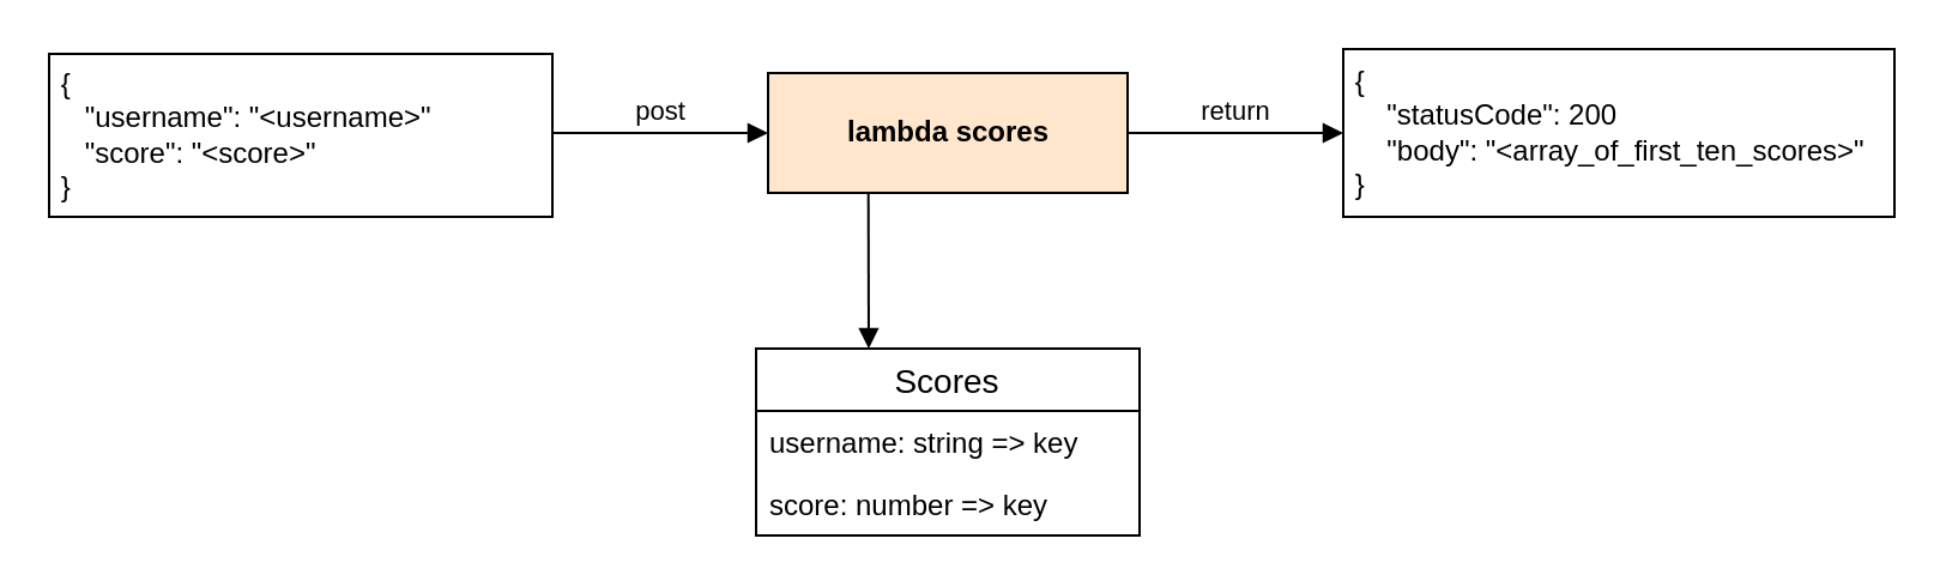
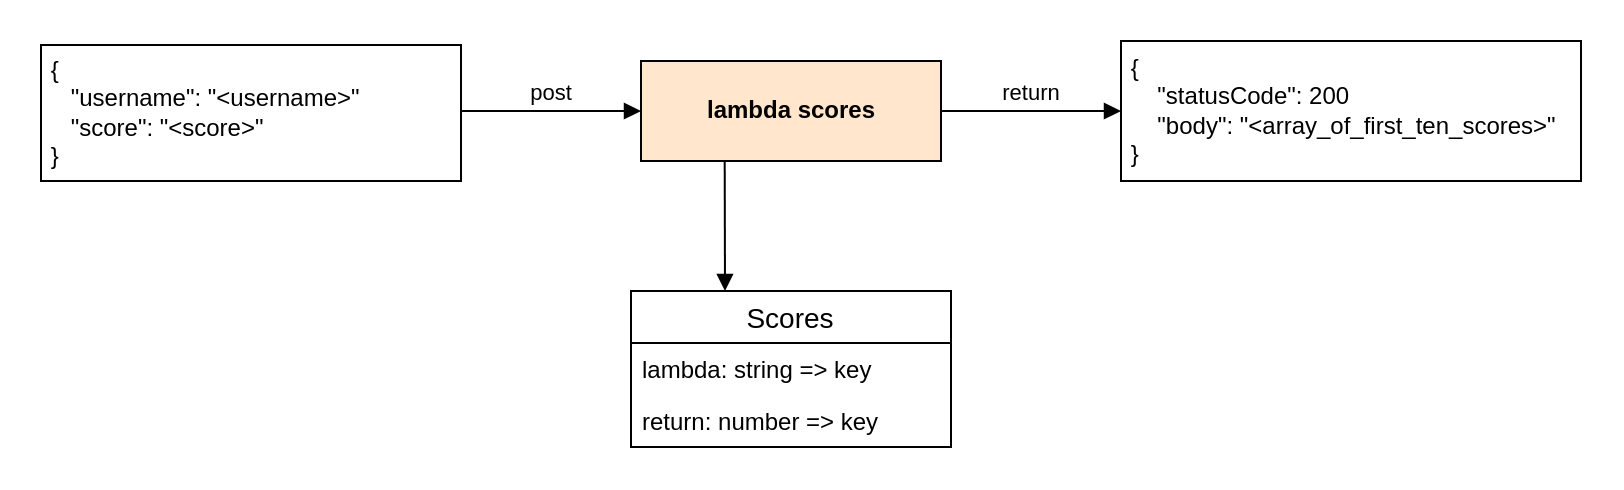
  <mxCell id="0" />
  <mxCell id="1" parent="0" />
  <mxCell id="2" value="&lt;b&gt;lambda scores&lt;/b&gt;" style="html=1;fillColor=#ffe6cc;" vertex="1" parent="1"><mxGeometry x="320" y="30" width="150" height="50" as="geometry" /></mxCell>
  <mxCell id="3" value="&lt;span&gt;&amp;nbsp;{&lt;/span&gt;&lt;br style=&quot;padding: 0px ; margin: 0px&quot;&gt;&lt;span&gt;&amp;nbsp; &amp;nbsp; &quot;username&quot;: &quot;&amp;lt;username&amp;gt;&quot;&lt;br&gt;&lt;/span&gt;&amp;nbsp; &amp;nbsp; &quot;score&quot;: &quot;&amp;lt;score&amp;gt;&quot;&lt;br style=&quot;padding: 0px ; margin: 0px&quot;&gt;&lt;span&gt;&amp;nbsp;}&lt;/span&gt;" style="html=1;align=left;" vertex="1" parent="1"><mxGeometry x="20" y="22" width="210" height="68" as="geometry" /></mxCell>
  <mxCell id="4" value="post" style="html=1;verticalAlign=bottom;endArrow=block;entryX=0;entryY=0.5;entryDx=0;entryDy=0;" edge="1" parent="1" target="2"><mxGeometry width="80" relative="1" as="geometry"><mxPoint x="230" y="55" as="sourcePoint" /><mxPoint x="310" y="55" as="targetPoint" /></mxGeometry></mxCell>
  <mxCell id="5" value="&amp;nbsp;{&lt;br&gt;&amp;nbsp; &amp;nbsp; &amp;nbsp;&quot;statusCode&quot;: 200&lt;br&gt;&amp;nbsp; &amp;nbsp; &amp;nbsp;&quot;body&quot;: &quot;&amp;lt;array_of_first_ten_scores&amp;gt;&quot;&lt;br&gt;&amp;nbsp;}" style="html=1;align=left;" vertex="1" parent="1"><mxGeometry x="560" y="20" width="230" height="70" as="geometry" /></mxCell>
  <mxCell id="6" value="return" style="html=1;verticalAlign=bottom;endArrow=block;exitX=1;exitY=0.5;exitDx=0;exitDy=0;entryX=0;entryY=0.5;entryDx=0;entryDy=0;" edge="1" parent="1" source="2" target="5"><mxGeometry width="80" relative="1" as="geometry"><mxPoint x="540" y="165" as="sourcePoint" /><mxPoint x="620" y="165" as="targetPoint" /></mxGeometry></mxCell>
  <mxCell id="7" value="Scores" style="swimlane;fontStyle=0;childLayout=stackLayout;horizontal=1;startSize=26;horizontalStack=0;resizeParent=1;resizeParentMax=0;resizeLast=0;collapsible=1;marginBottom=0;align=center;fontSize=14;" vertex="1" parent="1"><mxGeometry x="315" y="145" width="160" height="78" as="geometry" /></mxCell>
- <mxCell id="8" value="username: string =&gt; key" style="text;strokeColor=none;fillColor=none;spacingLeft=4;spacingRight=4;overflow=hidden;rotatable=0;points=[[0,0.5],[1,0.5]];portConstraint=eastwest;fontSize=12;" vertex="1" parent="7"><mxGeometry y="26" width="160" height="26" as="geometry" /></mxCell>
- <mxCell id="9" value="score: number =&gt; key" style="text;strokeColor=none;fillColor=none;spacingLeft=4;spacingRight=4;overflow=hidden;rotatable=0;points=[[0,0.5],[1,0.5]];portConstraint=eastwest;fontSize=12;" vertex="1" parent="7"><mxGeometry y="52" width="160" height="26" as="geometry" /></mxCell>
+ <mxCell id="8" value="lambda: string =&gt; key" style="text;strokeColor=none;fillColor=none;spacingLeft=4;spacingRight=4;overflow=hidden;rotatable=0;points=[[0,0.5],[1,0.5]];portConstraint=eastwest;fontSize=12;" vertex="1" parent="7"><mxGeometry y="26" width="160" height="26" as="geometry" /></mxCell>
+ <mxCell id="9" value="return: number =&gt; key" style="text;strokeColor=none;fillColor=none;spacingLeft=4;spacingRight=4;overflow=hidden;rotatable=0;points=[[0,0.5],[1,0.5]];portConstraint=eastwest;fontSize=12;" vertex="1" parent="7"><mxGeometry y="52" width="160" height="26" as="geometry" /></mxCell>
  <mxCell id="10" value="" style="html=1;verticalAlign=bottom;endArrow=block;entryX=0.25;entryY=0;entryDx=0;entryDy=0;exitX=0.279;exitY=0.999;exitDx=0;exitDy=0;exitPerimeter=0;" edge="1" parent="1" source="2"><mxGeometry width="80" relative="1" as="geometry"><mxPoint x="360" y="75" as="sourcePoint" /><mxPoint x="362" y="145" as="targetPoint" /></mxGeometry></mxCell>
